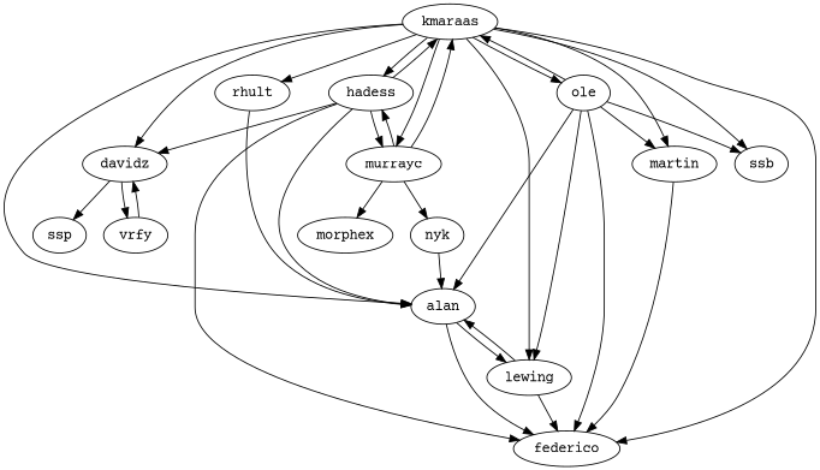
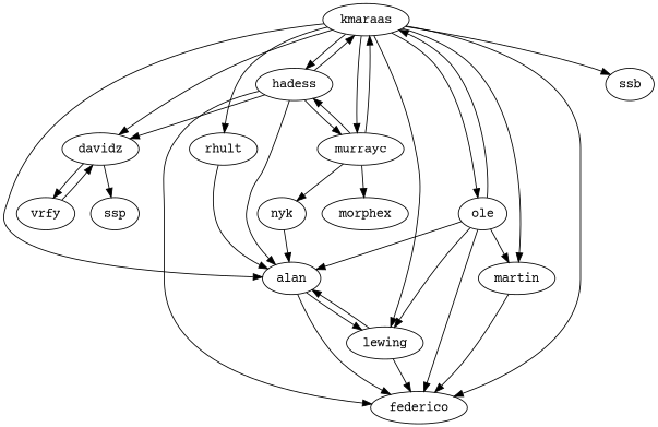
  strict digraph {
    file="advogato-latest-clean.dot"
    fontname="Courier Prime"
    node [fontname="Courier Prime"]
    edge [fontname="Courier Prime" level=Master]
    davidz
    vrfy
    ssp
    ole
    alan
    lewing
    martin
    federico
    kmaraas
    ssb
    hadess
    murrayc
    rhult
    nyk
    morphex
    davidz -> vrfy [level=Journeyer]
    davidz -> ssp
    vrfy -> davidz
    ole -> alan
    ole -> lewing
    ole -> martin
    ole -> federico
    ole -> kmaraas [level=Journeyer]
-   ole -> ssb
    alan -> lewing [level=Journeyer]
    alan -> federico
    lewing -> alan
    lewing -> federico
    martin -> federico
    kmaraas -> davidz [level=Journeyer]
    kmaraas -> ole [level=Journeyer]
    kmaraas -> alan
    kmaraas -> lewing
    kmaraas -> martin [level=Journeyer]
    kmaraas -> federico
    kmaraas -> ssb
    kmaraas -> hadess
    kmaraas -> murrayc
    kmaraas -> rhult [level=Journeyer]
    hadess -> davidz [level=Journeyer]
    hadess -> alan
    hadess -> federico
    hadess -> kmaraas
    hadess -> murrayc
    murrayc -> kmaraas
    murrayc -> hadess [level=Journeyer]
    murrayc -> nyk [level=Observer]
    murrayc -> morphex [level=Journeyer]
    rhult -> alan
    nyk -> alan
  }
